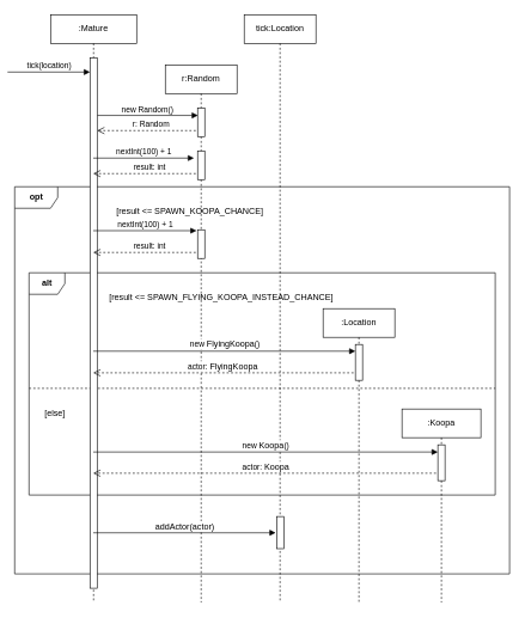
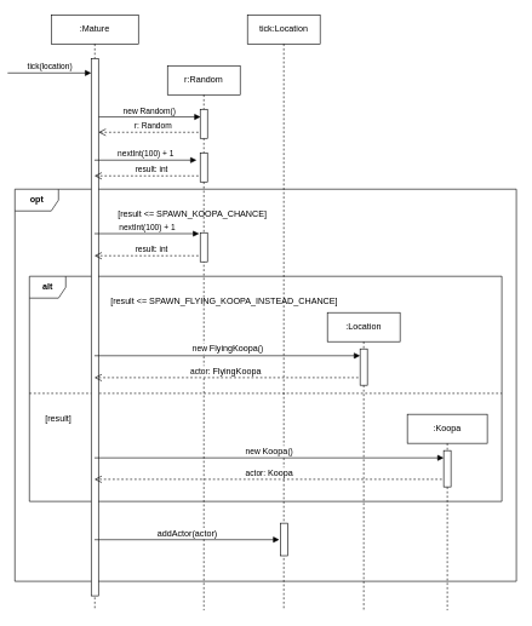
  <mxCell id="0" />
  <mxCell id="1" parent="0" />
  <mxCell id="2" value="&lt;b&gt;opt&lt;/b&gt;" style="shape=umlFrame;tabWidth=110;tabHeight=30;tabPosition=left;html=1;boundedLbl=1;labelInHeader=1;width=60;height=30;recursiveResize=0;" parent="1" vertex="1"><mxGeometry x="20" y="260" width="690" height="540" as="geometry" /></mxCell>
  <mxCell id="3" value="&lt;b&gt;alt&lt;/b&gt;" style="shape=umlFrame;tabWidth=110;tabHeight=30;tabPosition=left;html=1;boundedLbl=1;labelInHeader=1;width=50;height=30;strokeWidth=1;" vertex="1" parent="1"><mxGeometry x="40" y="380" width="650" height="310" as="geometry" /></mxCell>
  <mxCell id="4" value="[result &lt;= SPAWN_FLYING_KOOPA_INSTEAD_CHANCE]" style="text;dashed=1;strokeWidth=0;" vertex="1" parent="3"><mxGeometry width="290" height="20" relative="1" as="geometry"><mxPoint x="110" y="20" as="offset" /></mxGeometry></mxCell>
- <mxCell id="5" value="[else]" style="line;strokeWidth=1;dashed=1;labelPosition=center;verticalLabelPosition=bottom;align=left;verticalAlign=top;spacingLeft=20;spacingTop=15;" vertex="1" parent="3"><mxGeometry y="155" width="650" height="12.4" as="geometry" /></mxCell>
+ <mxCell id="5" value="[result]" style="line;strokeWidth=1;dashed=1;labelPosition=center;verticalLabelPosition=bottom;align=left;verticalAlign=top;spacingLeft=20;spacingTop=15;" vertex="1" parent="3"><mxGeometry y="155" width="650" height="12.4" as="geometry" /></mxCell>
  <mxCell id="6" value="new Random()" style="html=1;verticalAlign=bottom;endArrow=block;entryX=0.455;entryY=0.094;entryDx=0;entryDy=0;entryPerimeter=0;" parent="1" source="9" target="10" edge="1"><mxGeometry width="80" relative="1" as="geometry"><mxPoint x="130" y="150" as="sourcePoint" /><mxPoint x="210" y="150" as="targetPoint" /></mxGeometry></mxCell>
  <mxCell id="7" value=":Mature" style="shape=umlLifeline;perimeter=lifelinePerimeter;whiteSpace=wrap;html=1;container=1;collapsible=0;recursiveResize=0;outlineConnect=0;" parent="1" vertex="1"><mxGeometry x="70" y="20" width="120" height="820" as="geometry" /></mxCell>
  <mxCell id="8" value="tick(location)" style="html=1;verticalAlign=bottom;endArrow=block;" parent="7" target="9" edge="1"><mxGeometry width="80" relative="1" as="geometry"><mxPoint x="-60" y="80" as="sourcePoint" /><mxPoint x="50" y="91" as="targetPoint" /></mxGeometry></mxCell>
  <mxCell id="9" value="" style="html=1;points=[];perimeter=orthogonalPerimeter;" parent="7" vertex="1"><mxGeometry x="55" y="60" width="10" height="740" as="geometry" /></mxCell>
  <mxCell id="10" value="r:Random" style="shape=umlLifeline;perimeter=lifelinePerimeter;whiteSpace=wrap;html=1;container=1;collapsible=0;recursiveResize=0;outlineConnect=0;" parent="1" vertex="1"><mxGeometry x="230" y="90" width="100" height="750" as="geometry" /></mxCell>
  <mxCell id="11" value="" style="html=1;points=[];perimeter=orthogonalPerimeter;" parent="10" vertex="1"><mxGeometry x="45" y="60" width="10" height="40" as="geometry" /></mxCell>
  <mxCell id="12" value="" style="html=1;points=[];perimeter=orthogonalPerimeter;" vertex="1" parent="10"><mxGeometry x="45" y="120" width="10" height="40" as="geometry" /></mxCell>
  <mxCell id="13" value="" style="html=1;points=[];perimeter=orthogonalPerimeter;" vertex="1" parent="10"><mxGeometry x="45" y="230" width="10" height="40" as="geometry" /></mxCell>
  <mxCell id="14" value="r: Random" style="html=1;verticalAlign=bottom;endArrow=open;dashed=1;endSize=8;exitX=-0.248;exitY=0.791;exitDx=0;exitDy=0;exitPerimeter=0;" parent="1" source="11" target="9" edge="1"><mxGeometry x="-0.091" relative="1" as="geometry"><mxPoint x="570" y="369.96" as="sourcePoint" /><mxPoint x="435" y="369.96" as="targetPoint" /><Array as="points" /><mxPoint as="offset" /></mxGeometry></mxCell>
  <mxCell id="15" value="" style="group" parent="1" vertex="1" connectable="0"><mxGeometry x="340" y="20" width="100" height="820" as="geometry" /></mxCell>
  <mxCell id="16" value="tick:Location" style="shape=umlLifeline;perimeter=lifelinePerimeter;whiteSpace=wrap;html=1;container=1;collapsible=0;recursiveResize=0;outlineConnect=0;" parent="15" vertex="1"><mxGeometry width="100" height="820" as="geometry" /></mxCell>
  <mxCell id="17" value="" style="html=1;points=[];perimeter=orthogonalPerimeter;" vertex="1" parent="16"><mxGeometry x="45.24" y="700" width="10" height="44.82" as="geometry" /></mxCell>
  <mxCell id="18" value="" style="group" parent="1" vertex="1" connectable="0"><mxGeometry x="560" y="570" width="110" height="270" as="geometry" /></mxCell>
  <mxCell id="19" value=":Koopa" style="shape=umlLifeline;perimeter=lifelinePerimeter;whiteSpace=wrap;html=1;container=1;collapsible=0;recursiveResize=0;outlineConnect=0;" parent="18" vertex="1"><mxGeometry width="110" height="270" as="geometry" /></mxCell>
  <mxCell id="20" value="" style="html=1;points=[];perimeter=orthogonalPerimeter;" vertex="1" parent="18"><mxGeometry x="50" y="50" width="10" height="50" as="geometry" /></mxCell>
  <mxCell id="21" value="" style="group" parent="1" vertex="1" connectable="0"><mxGeometry x="450" y="430" width="100" height="410" as="geometry" /></mxCell>
  <mxCell id="22" value=":Location" style="shape=umlLifeline;perimeter=lifelinePerimeter;whiteSpace=wrap;html=1;container=1;collapsible=0;recursiveResize=0;outlineConnect=0;" parent="21" vertex="1"><mxGeometry width="100" height="410" as="geometry" /></mxCell>
  <mxCell id="23" value="" style="html=1;points=[];perimeter=orthogonalPerimeter;" vertex="1" parent="21"><mxGeometry x="45" y="50" width="10" height="50" as="geometry" /></mxCell>
  <mxCell id="24" value="[result &lt;= SPAWN_KOOPA_CHANCE]" style="text" parent="1" vertex="1"><mxGeometry x="160" y="280" width="210" height="10" as="geometry" /></mxCell>
  <mxCell id="25" value="nextInt(100) + 1" style="html=1;verticalAlign=bottom;endArrow=block;" edge="1" parent="1" source="7"><mxGeometry width="80" relative="1" as="geometry"><mxPoint x="135" y="266.28" as="sourcePoint" /><mxPoint x="270" y="220" as="targetPoint" /></mxGeometry></mxCell>
  <mxCell id="26" value="result: int" style="html=1;verticalAlign=bottom;endArrow=open;dashed=1;endSize=8;exitX=-0.248;exitY=0.791;exitDx=0;exitDy=0;exitPerimeter=0;" edge="1" parent="1" source="12" target="7"><mxGeometry x="-0.091" relative="1" as="geometry"><mxPoint x="570" y="504.96" as="sourcePoint" /><mxPoint x="135" y="296.64" as="targetPoint" /><Array as="points" /><mxPoint as="offset" /></mxGeometry></mxCell>
  <mxCell id="27" value="nextInt(100) + 1" style="html=1;verticalAlign=bottom;endArrow=block;entryX=-0.142;entryY=0.032;entryDx=0;entryDy=0;entryPerimeter=0;" edge="1" parent="1" target="13" source="7"><mxGeometry width="80" relative="1" as="geometry"><mxPoint x="135" y="401.28" as="sourcePoint" /><mxPoint x="-20" y="380" as="targetPoint" /></mxGeometry></mxCell>
  <mxCell id="28" value="result: int" style="html=1;verticalAlign=bottom;endArrow=open;dashed=1;endSize=8;exitX=-0.248;exitY=0.791;exitDx=0;exitDy=0;exitPerimeter=0;" edge="1" parent="1" source="13" target="7"><mxGeometry x="-0.091" relative="1" as="geometry"><mxPoint x="340" y="599.96" as="sourcePoint" /><mxPoint x="135" y="431.64" as="targetPoint" /><Array as="points" /><mxPoint as="offset" /></mxGeometry></mxCell>
  <mxCell id="29" value="new&amp;nbsp;&lt;span style=&quot;font-size: 12px&quot;&gt;FlyingKoopa&lt;/span&gt;()" style="html=1;verticalAlign=bottom;endArrow=block;entryX=0;entryY=0.187;entryDx=0;entryDy=0;entryPerimeter=0;" edge="1" parent="1" target="23" source="7"><mxGeometry width="80" relative="1" as="geometry"><mxPoint x="354.55" y="790.609" as="sourcePoint" /><mxPoint x="-130.45" y="765" as="targetPoint" /></mxGeometry></mxCell>
  <mxCell id="30" value="actor:&amp;nbsp;&lt;span style=&quot;font-size: 12px&quot;&gt;FlyingKoopa&lt;/span&gt;" style="html=1;verticalAlign=bottom;endArrow=open;dashed=1;endSize=8;exitX=-0.248;exitY=0.791;exitDx=0;exitDy=0;exitPerimeter=0;" edge="1" parent="1" source="23" target="7"><mxGeometry x="0.006" relative="1" as="geometry"><mxPoint x="229.55" y="901.457" as="sourcePoint" /><mxPoint x="354.55" y="809.443" as="targetPoint" /><Array as="points" /><mxPoint as="offset" /></mxGeometry></mxCell>
  <mxCell id="31" value="new&amp;nbsp;&lt;span style=&quot;font-size: 12px&quot;&gt;Koopa&lt;/span&gt;()" style="html=1;verticalAlign=bottom;endArrow=block;" edge="1" parent="1" source="7"><mxGeometry width="80" relative="1" as="geometry"><mxPoint x="470" y="786.554" as="sourcePoint" /><mxPoint x="610" y="630" as="targetPoint" /></mxGeometry></mxCell>
  <mxCell id="32" value="actor:&amp;nbsp;&lt;span style=&quot;font-size: 12px&quot;&gt;Koopa&lt;/span&gt;" style="html=1;verticalAlign=bottom;endArrow=open;dashed=1;endSize=8;exitX=-0.248;exitY=0.791;exitDx=0;exitDy=0;exitPerimeter=0;" edge="1" parent="1" source="20" target="7"><mxGeometry x="-0.006" relative="1" as="geometry"><mxPoint x="905" y="893.869" as="sourcePoint" /><mxPoint x="470" y="801.453" as="targetPoint" /><Array as="points" /><mxPoint as="offset" /></mxGeometry></mxCell>
  <mxCell id="33" value="&lt;span style=&quot;font-size: 12px&quot;&gt;addActor(actor)&lt;/span&gt;" style="html=1;verticalAlign=bottom;endArrow=block;entryX=-0.138;entryY=0.506;entryDx=0;entryDy=0;entryPerimeter=0;" edge="1" parent="1" target="17" source="7"><mxGeometry width="80" relative="1" as="geometry"><mxPoint x="19.999" y="721.434" as="sourcePoint" /><mxPoint x="-240.21" y="1005" as="targetPoint" /></mxGeometry></mxCell>
